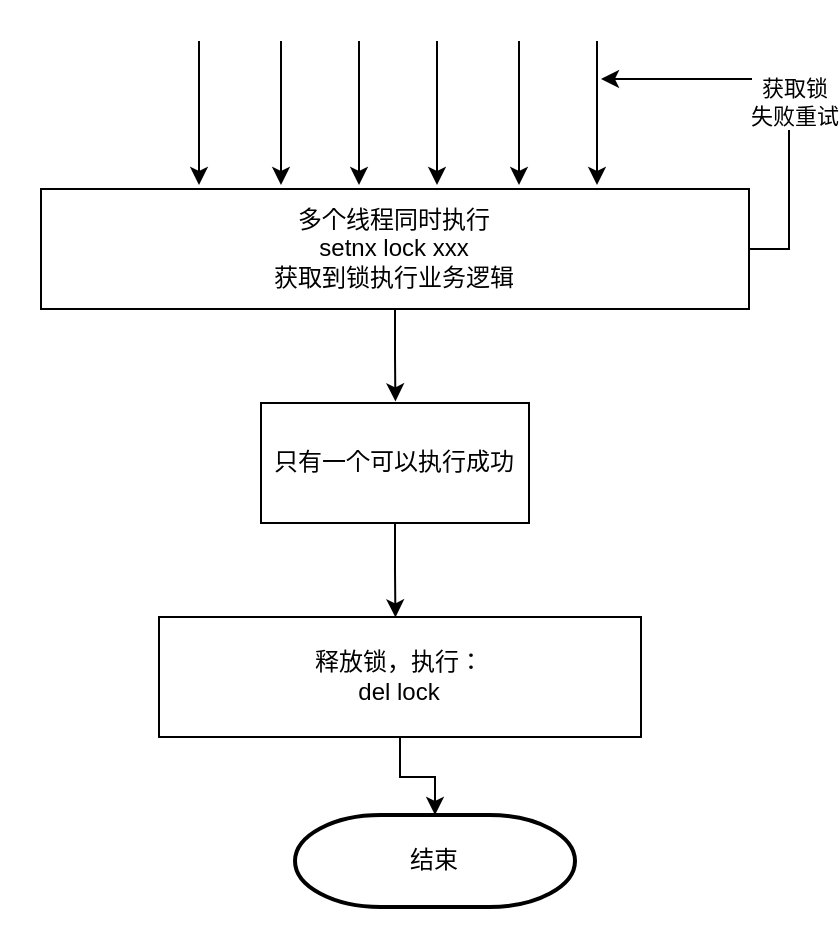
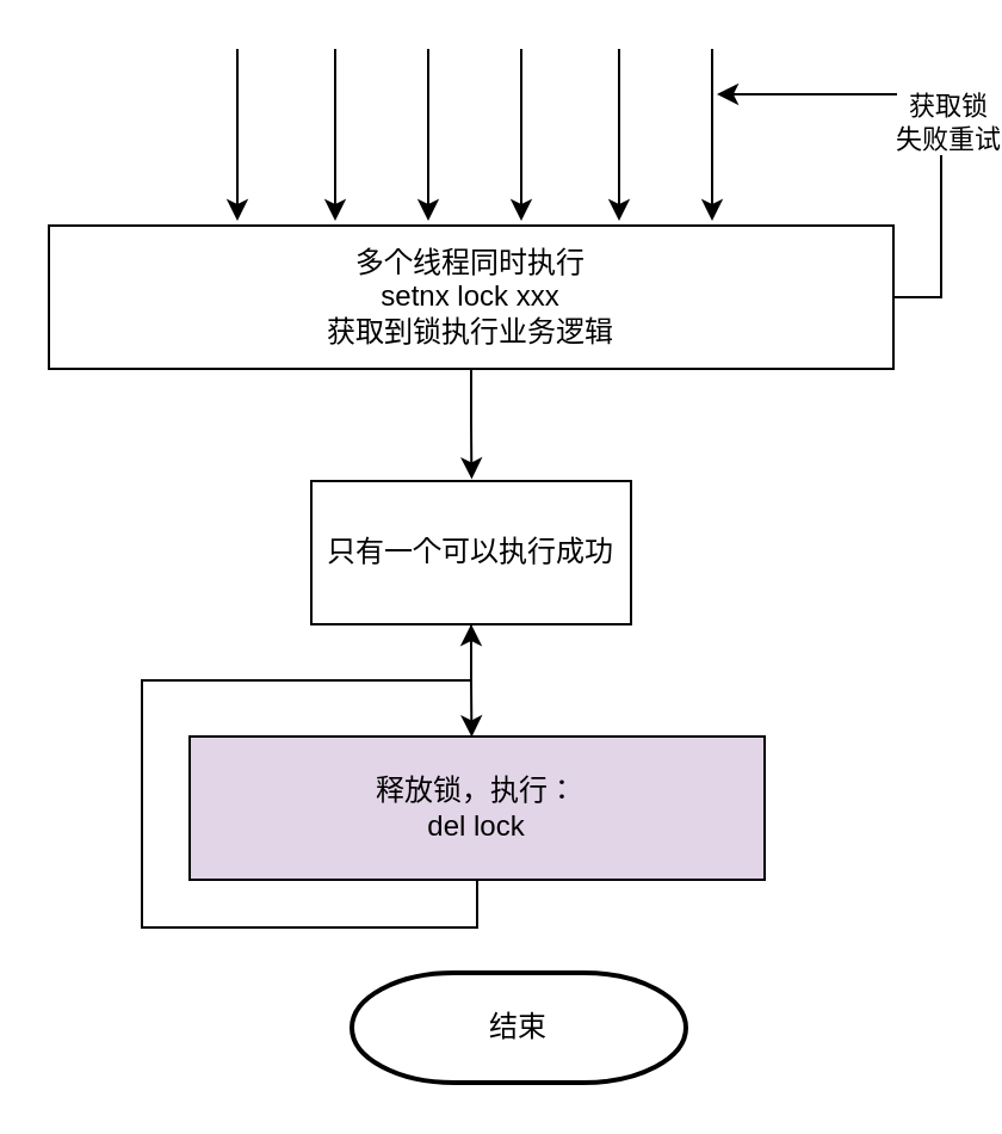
  <mxCell id="0" />
  <mxCell id="1" parent="0" />
  <mxCell id="2" value="" style="edgeStyle=none;orthogonalLoop=1;jettySize=auto;html=1;rounded=0;" edge="1" parent="1"><mxGeometry width="100" relative="1" as="geometry"><mxPoint x="99" y="20" as="sourcePoint" /><mxPoint x="99" y="92" as="targetPoint" /><Array as="points" /></mxGeometry></mxCell>
  <mxCell id="3" value="" style="edgeStyle=none;orthogonalLoop=1;jettySize=auto;html=1;rounded=0;" edge="1" parent="1"><mxGeometry width="100" relative="1" as="geometry"><mxPoint x="179" y="20" as="sourcePoint" /><mxPoint x="179" y="92" as="targetPoint" /><Array as="points" /></mxGeometry></mxCell>
  <mxCell id="4" value="" style="edgeStyle=none;orthogonalLoop=1;jettySize=auto;html=1;rounded=0;" edge="1" parent="1"><mxGeometry width="100" relative="1" as="geometry"><mxPoint x="140" y="20" as="sourcePoint" /><mxPoint x="140" y="92" as="targetPoint" /><Array as="points" /></mxGeometry></mxCell>
  <mxCell id="5" value="" style="edgeStyle=none;orthogonalLoop=1;jettySize=auto;html=1;rounded=0;" edge="1" parent="1"><mxGeometry width="100" relative="1" as="geometry"><mxPoint x="218" y="20" as="sourcePoint" /><mxPoint x="218" y="92" as="targetPoint" /><Array as="points" /></mxGeometry></mxCell>
  <mxCell id="6" value="" style="edgeStyle=none;orthogonalLoop=1;jettySize=auto;html=1;rounded=0;" edge="1" parent="1"><mxGeometry width="100" relative="1" as="geometry"><mxPoint x="298" y="20" as="sourcePoint" /><mxPoint x="298" y="92" as="targetPoint" /><Array as="points" /></mxGeometry></mxCell>
  <mxCell id="7" value="" style="edgeStyle=none;orthogonalLoop=1;jettySize=auto;html=1;rounded=0;" edge="1" parent="1"><mxGeometry width="100" relative="1" as="geometry"><mxPoint x="259" y="20" as="sourcePoint" /><mxPoint x="259" y="92" as="targetPoint" /><Array as="points" /></mxGeometry></mxCell>
  <mxCell id="8" style="edgeStyle=orthogonalEdgeStyle;rounded=0;orthogonalLoop=1;jettySize=auto;html=1;exitX=0.5;exitY=1;exitDx=0;exitDy=0;" edge="1" parent="1" source="11"><mxGeometry relative="1" as="geometry"><mxPoint x="197.2" y="200.2" as="targetPoint" /></mxGeometry></mxCell>
  <mxCell id="9" style="edgeStyle=orthogonalEdgeStyle;rounded=0;orthogonalLoop=1;jettySize=auto;html=1;exitX=1;exitY=0.5;exitDx=0;exitDy=0;" edge="1" parent="1" source="11"><mxGeometry relative="1" as="geometry"><mxPoint x="300" y="39" as="targetPoint" /><Array as="points"><mxPoint x="394" y="124" /><mxPoint x="394" y="39" /></Array></mxGeometry></mxCell>
  <mxCell id="10" value="获取锁&lt;br&gt;失败重试" style="edgeLabel;html=1;align=center;verticalAlign=middle;resizable=0;points=[];" vertex="1" connectable="0" parent="9"><mxGeometry x="-0.055" y="-2" relative="1" as="geometry"><mxPoint as="offset" /></mxGeometry></mxCell>
  <mxCell id="11" value="多个线程同时执行&lt;br&gt;setnx lock xxx&lt;br&gt;获取到锁执行业务逻辑" style="whiteSpace=wrap;html=1;" vertex="1" parent="1"><mxGeometry x="20" y="94" width="354" height="60" as="geometry" /></mxCell>
  <mxCell id="12" style="edgeStyle=orthogonalEdgeStyle;rounded=0;orthogonalLoop=1;jettySize=auto;html=1;exitX=0.5;exitY=1;exitDx=0;exitDy=0;" edge="1" parent="1" source="13"><mxGeometry relative="1" as="geometry"><mxPoint x="197.2" y="308.2" as="targetPoint" /></mxGeometry></mxCell>
  <mxCell id="13" value="只有一个可以执行成功" style="whiteSpace=wrap;html=1;" vertex="1" parent="1"><mxGeometry x="130" y="201" width="134" height="60" as="geometry" /></mxCell>
- <mxCell id="14" style="edgeStyle=orthogonalEdgeStyle;rounded=0;orthogonalLoop=1;jettySize=auto;html=1;exitX=0.5;exitY=1;exitDx=0;exitDy=0;entryX=0.5;entryY=0;entryDx=0;entryDy=0;entryPerimeter=0;" edge="1" parent="1" source="15" target="16"><mxGeometry relative="1" as="geometry" /></mxCell>
- <mxCell id="15" value="释放锁，执行：&lt;br&gt;del lock" style="whiteSpace=wrap;html=1;" vertex="1" parent="1"><mxGeometry x="79" y="308" width="241" height="60" as="geometry" /></mxCell>
+ <mxCell id="14" style="edgeStyle=orthogonalEdgeStyle;rounded=0;orthogonalLoop=1;jettySize=auto;html=1;exitX=0.5;exitY=1;exitDx=0;exitDy=0;" edge="1" parent="1" source="15" target="13"><mxGeometry relative="1" as="geometry" /></mxCell>
+ <mxCell id="15" value="释放锁，执行：&lt;br&gt;del lock" style="whiteSpace=wrap;html=1;fillColor=#e1d5e7;" vertex="1" parent="1"><mxGeometry x="79" y="308" width="241" height="60" as="geometry" /></mxCell>
  <mxCell id="16" value="结束" style="strokeWidth=2;html=1;shape=mxgraph.flowchart.terminator;whiteSpace=wrap;" vertex="1" parent="1"><mxGeometry x="147" y="407" width="140" height="46" as="geometry" /></mxCell>
